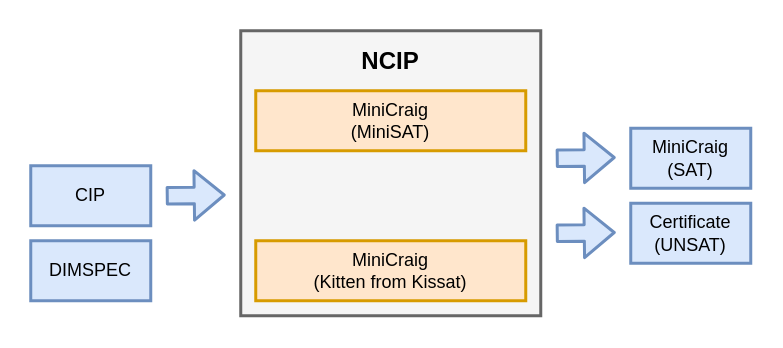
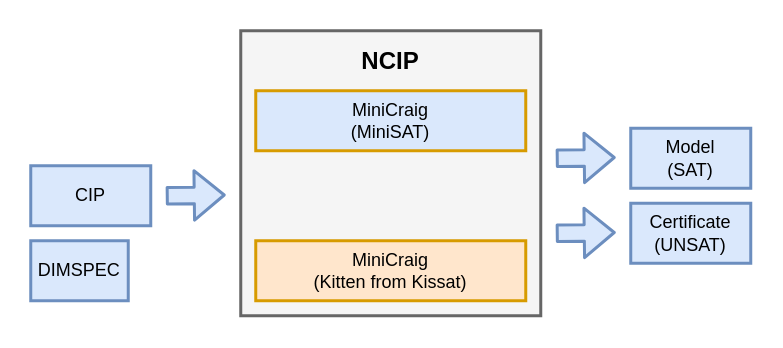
  <mxCell id="0" />
  <mxCell id="1" parent="0" />
  <mxCell id="2" value="CIP" style="rounded=0;whiteSpace=wrap;html=1;strokeWidth=2;fillColor=#dae8fc;strokeColor=#6c8ebf;" vertex="1" parent="1"><mxGeometry x="20" y="110" width="80" height="40" as="geometry" /></mxCell>
- <mxCell id="3" value="DIMSPEC" style="rounded=0;whiteSpace=wrap;html=1;strokeWidth=2;fillColor=#dae8fc;strokeColor=#6c8ebf;" vertex="1" parent="1"><mxGeometry x="20" y="160" width="80" height="40" as="geometry" /></mxCell>
+ <mxCell id="3" value="DIMSPEC" style="rounded=0;whiteSpace=wrap;html=1;strokeWidth=2;fillColor=#dae8fc;strokeColor=#6c8ebf;" vertex="1" parent="1"><mxGeometry x="20" y="160" width="65" height="40" as="geometry" /></mxCell>
  <mxCell id="4" value="" style="shape=flexArrow;endArrow=classic;html=1;strokeWidth=2;fillColor=#dae8fc;strokeColor=#6c8ebf;" edge="1" parent="1"><mxGeometry width="50" height="50" relative="1" as="geometry"><mxPoint x="110" y="130" as="sourcePoint" /><mxPoint x="150" y="129.5" as="targetPoint" /></mxGeometry></mxCell>
  <mxCell id="5" value="" style="rounded=0;whiteSpace=wrap;html=1;strokeWidth=2;fillColor=#f5f5f5;strokeColor=#666666;fontColor=#333333;" vertex="1" parent="1"><mxGeometry x="160" y="20" width="200" height="190" as="geometry" /></mxCell>
- <mxCell id="6" value="MiniCraig&lt;br&gt;(MiniSAT)" style="rounded=0;whiteSpace=wrap;html=1;strokeWidth=2;fillColor=#ffe6cc;strokeColor=#d79b00;" vertex="1" parent="1"><mxGeometry x="170" y="60" width="180" height="40" as="geometry" /></mxCell>
+ <mxCell id="6" value="MiniCraig&lt;br&gt;(MiniSAT)" style="rounded=0;whiteSpace=wrap;html=1;strokeWidth=2;fillColor=#dae8fc;strokeColor=#d79b00;" vertex="1" parent="1"><mxGeometry x="170" y="60" width="180" height="40" as="geometry" /></mxCell>
  <mxCell id="7" value="MiniCraig&lt;br&gt;(Kitten from Kissat)" style="rounded=0;whiteSpace=wrap;html=1;strokeWidth=2;fillColor=#ffe6cc;strokeColor=#d79b00;" vertex="1" parent="1"><mxGeometry x="170" y="160" width="180" height="40" as="geometry" /></mxCell>
  <mxCell id="8" value="NCIP" style="text;html=1;strokeColor=none;fillColor=none;align=center;verticalAlign=middle;whiteSpace=wrap;rounded=0;fontSize=16;fontStyle=1;strokeWidth=2;" vertex="1" parent="1"><mxGeometry x="160" y="20" width="200" height="40" as="geometry" /></mxCell>
- <mxCell id="9" value="MiniCraig&lt;br&gt;(SAT)" style="rounded=0;whiteSpace=wrap;html=1;strokeWidth=2;fillColor=#dae8fc;strokeColor=#6c8ebf;" vertex="1" parent="1"><mxGeometry x="420" y="85" width="80" height="40" as="geometry" /></mxCell>
+ <mxCell id="9" value="Model&lt;br&gt;(SAT)" style="rounded=0;whiteSpace=wrap;html=1;strokeWidth=2;fillColor=#dae8fc;strokeColor=#6c8ebf;" vertex="1" parent="1"><mxGeometry x="420" y="85" width="80" height="40" as="geometry" /></mxCell>
  <mxCell id="10" value="Certificate&lt;br&gt;(UNSAT)" style="rounded=0;whiteSpace=wrap;html=1;strokeWidth=2;fillColor=#dae8fc;strokeColor=#6c8ebf;" vertex="1" parent="1"><mxGeometry x="420" y="135" width="80" height="40" as="geometry" /></mxCell>
  <mxCell id="11" value="" style="shape=flexArrow;endArrow=classic;html=1;strokeWidth=2;fillColor=#dae8fc;strokeColor=#6c8ebf;" edge="1" parent="1"><mxGeometry width="50" height="50" relative="1" as="geometry"><mxPoint x="370" y="105" as="sourcePoint" /><mxPoint x="410" y="104.5" as="targetPoint" /></mxGeometry></mxCell>
  <mxCell id="12" value="" style="shape=flexArrow;endArrow=classic;html=1;strokeWidth=2;fillColor=#dae8fc;strokeColor=#6c8ebf;" edge="1" parent="1"><mxGeometry width="50" height="50" relative="1" as="geometry"><mxPoint x="370" y="155" as="sourcePoint" /><mxPoint x="410" y="154.5" as="targetPoint" /></mxGeometry></mxCell>
